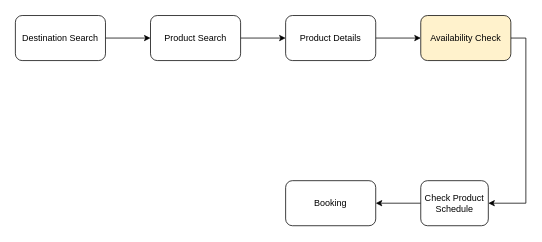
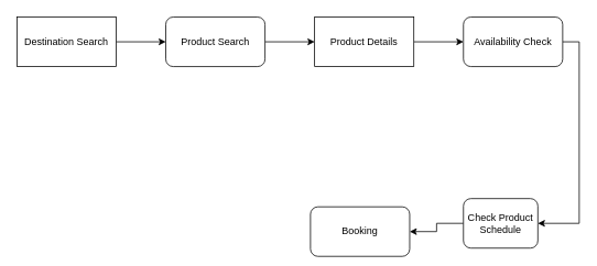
  <mxCell id="0" />
  <mxCell id="1" parent="0" />
  <mxCell id="2" value="" style="edgeStyle=orthogonalEdgeStyle;rounded=0;orthogonalLoop=1;jettySize=auto;html=1;" edge="1" parent="1" source="3" target="5"><mxGeometry relative="1" as="geometry" /></mxCell>
- <mxCell id="3" value="Destination Search" style="rounded=1;whiteSpace=wrap;html=1;" vertex="1" parent="1"><mxGeometry x="20" y="20" width="120" height="60" as="geometry" /></mxCell>
+ <mxCell id="3" value="Destination Search" style="whiteSpace=wrap;html=1;rounded=0;" vertex="1" parent="1"><mxGeometry x="20" y="20" width="120" height="60" as="geometry" /></mxCell>
  <mxCell id="4" value="" style="edgeStyle=orthogonalEdgeStyle;rounded=0;orthogonalLoop=1;jettySize=auto;html=1;" edge="1" parent="1" source="5" target="7"><mxGeometry relative="1" as="geometry" /></mxCell>
  <mxCell id="5" value="Product Search" style="rounded=1;whiteSpace=wrap;html=1;" vertex="1" parent="1"><mxGeometry x="200" y="20" width="120" height="60" as="geometry" /></mxCell>
  <mxCell id="6" value="" style="edgeStyle=orthogonalEdgeStyle;rounded=0;orthogonalLoop=1;jettySize=auto;html=1;" edge="1" parent="1" source="7" target="9"><mxGeometry relative="1" as="geometry" /></mxCell>
- <mxCell id="7" value="Product Details" style="rounded=1;whiteSpace=wrap;html=1;" vertex="1" parent="1"><mxGeometry x="380" y="20" width="120" height="60" as="geometry" /></mxCell>
+ <mxCell id="7" value="Product Details" style="whiteSpace=wrap;html=1;rounded=0;" vertex="1" parent="1"><mxGeometry x="380" y="20" width="120" height="60" as="geometry" /></mxCell>
  <mxCell id="8" style="edgeStyle=orthogonalEdgeStyle;rounded=0;orthogonalLoop=1;jettySize=auto;html=1;entryX=1;entryY=0.5;entryDx=0;entryDy=0;exitX=1;exitY=0.5;exitDx=0;exitDy=0;" edge="1" parent="1" source="9" target="11"><mxGeometry relative="1" as="geometry"><mxPoint x="690" y="50" as="sourcePoint" /><Array as="points"><mxPoint x="700" y="50" /><mxPoint x="700" y="270" /></Array></mxGeometry></mxCell>
- <mxCell id="9" value="Availability Check" style="rounded=1;whiteSpace=wrap;html=1;fillColor=#fff2cc;" vertex="1" parent="1"><mxGeometry x="560" y="20" width="120" height="60" as="geometry" /></mxCell>
+ <mxCell id="9" value="Availability Check" style="rounded=1;whiteSpace=wrap;html=1;" vertex="1" parent="1"><mxGeometry x="560" y="20" width="120" height="60" as="geometry" /></mxCell>
  <mxCell id="10" value="" style="edgeStyle=orthogonalEdgeStyle;rounded=0;orthogonalLoop=1;jettySize=auto;html=1;" edge="1" parent="1" source="11" target="12"><mxGeometry relative="1" as="geometry" /></mxCell>
  <mxCell id="11" value="Check Product Schedule" style="rounded=1;whiteSpace=wrap;html=1;" vertex="1" parent="1"><mxGeometry x="560" y="240" width="90" height="60" as="geometry" /></mxCell>
- <mxCell id="12" value="Booking" style="rounded=1;whiteSpace=wrap;html=1;" vertex="1" parent="1"><mxGeometry x="380" y="240" width="120" height="60" as="geometry" /></mxCell>
+ <mxCell id="12" value="Booking" style="rounded=1;whiteSpace=wrap;html=1;" vertex="1" parent="1"><mxGeometry x="375" y="250" width="120" height="60" as="geometry" /></mxCell>
